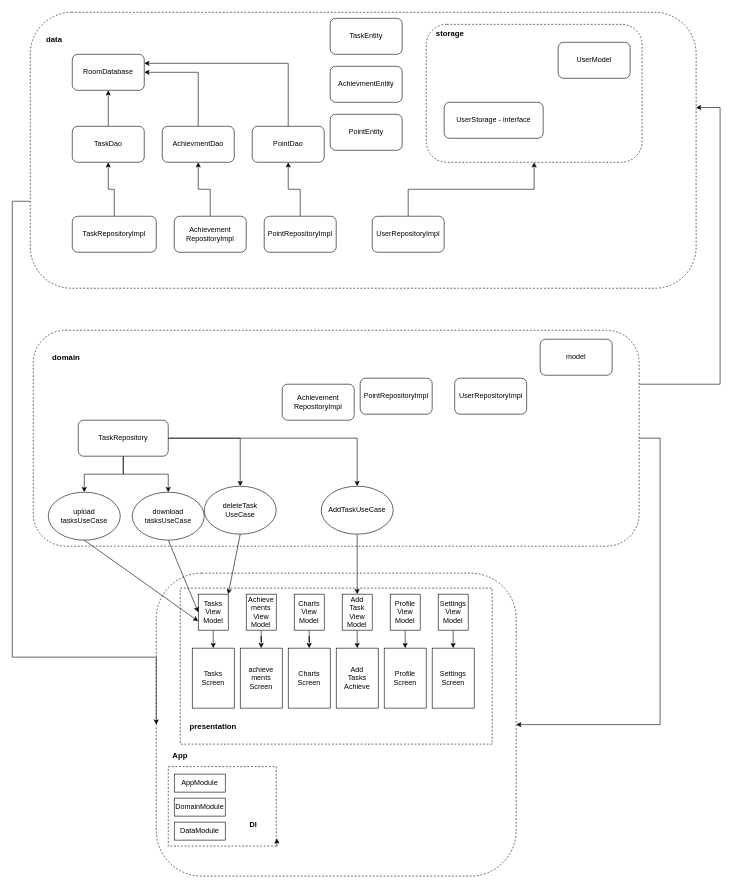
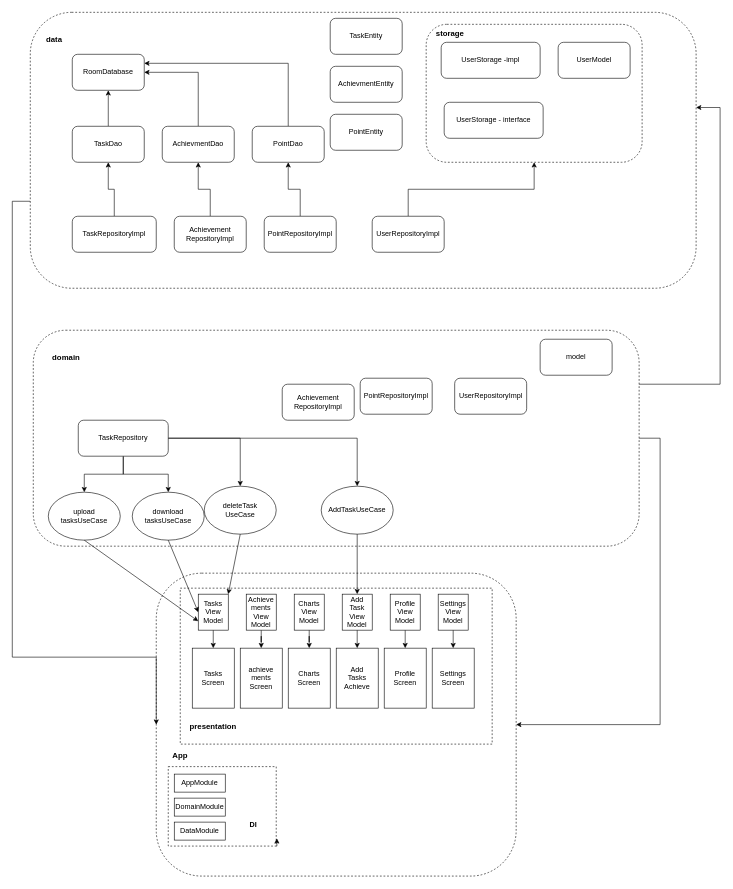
  <mxCell id="0" />
  <mxCell id="1" parent="0" />
  <mxCell id="2" value="" style="rounded=1;whiteSpace=wrap;html=1;dashed=1;" parent="1" vertex="1"><mxGeometry x="260" y="955" width="600" height="505" as="geometry" /></mxCell>
  <mxCell id="3" value="" style="rounded=0;whiteSpace=wrap;html=1;dashed=1;strokeWidth=1;perimeterSpacing=0;" parent="1" vertex="1"><mxGeometry x="300" y="980" width="520" height="260" as="geometry" /></mxCell>
  <mxCell id="4" style="edgeStyle=orthogonalEdgeStyle;rounded=0;orthogonalLoop=1;jettySize=auto;html=1;entryX=1;entryY=0.5;entryDx=0;entryDy=0;" parent="1" source="5" target="2" edge="1"><mxGeometry relative="1" as="geometry"><Array as="points"><mxPoint x="1100" y="730" /><mxPoint x="1100" y="1208" /></Array></mxGeometry></mxCell>
  <mxCell id="5" value="" style="rounded=1;whiteSpace=wrap;html=1;dashed=1;" parent="1" vertex="1"><mxGeometry x="55" y="550" width="1010" height="360" as="geometry" /></mxCell>
  <mxCell id="6" style="edgeStyle=orthogonalEdgeStyle;rounded=0;orthogonalLoop=1;jettySize=auto;html=1;entryX=0;entryY=0.5;entryDx=0;entryDy=0;" parent="1" source="7" target="2" edge="1"><mxGeometry relative="1" as="geometry"><Array as="points"><mxPoint x="20" y="335" /><mxPoint x="20" y="1095" /></Array></mxGeometry></mxCell>
  <mxCell id="7" value="" style="rounded=1;whiteSpace=wrap;html=1;dashed=1;" parent="1" vertex="1"><mxGeometry x="50" y="20" width="1110" height="460" as="geometry" /></mxCell>
  <mxCell id="8" style="edgeStyle=orthogonalEdgeStyle;rounded=0;orthogonalLoop=1;jettySize=auto;html=1;exitX=0.5;exitY=1;exitDx=0;exitDy=0;entryX=0.5;entryY=0;entryDx=0;entryDy=0;" parent="1" source="9" target="28" edge="1"><mxGeometry relative="1" as="geometry" /></mxCell>
  <mxCell id="9" value="&lt;div&gt;&lt;span style=&quot;white-space-collapse: preserve;&quot; data-src-align=&quot;0:6&quot; class=&quot;EzKURWReUAB5oZgtQNkl&quot;&gt;Tasks&lt;/span&gt;&lt;/div&gt;&lt;div&gt;View&lt;br&gt;Model&lt;/div&gt;" style="rounded=0;whiteSpace=wrap;html=1;" parent="1" vertex="1"><mxGeometry x="330" y="990" width="50" height="60" as="geometry" /></mxCell>
  <mxCell id="10" value="&lt;font style=&quot;vertical-align: inherit;&quot;&gt;&lt;font style=&quot;vertical-align: inherit;&quot;&gt;Аpp&lt;br&gt;&lt;/font&gt;&lt;/font&gt;" style="text;html=1;strokeColor=none;fillColor=none;align=center;verticalAlign=middle;whiteSpace=wrap;rounded=0;fontStyle=1;fontSize=13;" parent="1" vertex="1"><mxGeometry x="270" y="1237.5" width="60" height="40" as="geometry" /></mxCell>
  <mxCell id="11" value="domain" style="text;html=1;strokeColor=none;fillColor=none;align=center;verticalAlign=middle;whiteSpace=wrap;rounded=0;fontStyle=1;fontSize=13;" parent="1" vertex="1"><mxGeometry x="70" y="580" width="80" height="30" as="geometry" /></mxCell>
  <mxCell id="12" value="data" style="text;html=1;strokeColor=none;fillColor=none;align=center;verticalAlign=middle;whiteSpace=wrap;rounded=0;fontStyle=1;fontSize=13;" parent="1" vertex="1"><mxGeometry x="60" y="50" width="60" height="30" as="geometry" /></mxCell>
  <mxCell id="13" value="&lt;span style=&quot;white-space-collapse: preserve;&quot; data-src-align=&quot;0:8&quot; class=&quot;EzKURWReUAB5oZgtQNkl&quot;&gt;upload&lt;/span&gt;&lt;div&gt;&lt;span style=&quot;white-space-collapse: preserve;&quot; data-src-align=&quot;12:8&quot; class=&quot;EzKURWReUAB5oZgtQNkl&quot;&gt;tasksUseCase&lt;/span&gt;&lt;/div&gt;" style="ellipse;whiteSpace=wrap;html=1;" parent="1" vertex="1"><mxGeometry x="80" y="820" width="120" height="80" as="geometry" /></mxCell>
  <mxCell id="14" value="&lt;span style=&quot;white-space-collapse: preserve;&quot; data-src-align=&quot;31:4&quot; class=&quot;EzKURWReUAB5oZgtQNkl&quot;&gt;&lt;span data-src-align=&quot;0:6&quot; class=&quot;EzKURWReUAB5oZgtQNkl&quot;&gt;&lt;span data-src-align=&quot;0:7&quot; class=&quot;EzKURWReUAB5oZgtQNkl&quot;&gt;download&lt;/span&gt; tasks&lt;/span&gt;UseCase&lt;/span&gt;" style="ellipse;whiteSpace=wrap;html=1;" parent="1" vertex="1"><mxGeometry x="220" y="820" width="120" height="80" as="geometry" /></mxCell>
  <mxCell id="15" value="" style="endArrow=classic;html=1;rounded=0;exitX=0.5;exitY=1;exitDx=0;exitDy=0;entryX=0;entryY=0.75;entryDx=0;entryDy=0;" parent="1" source="13" target="9" edge="1"><mxGeometry width="50" height="50" relative="1" as="geometry"><mxPoint x="600" y="900" as="sourcePoint" /><mxPoint x="650" y="850" as="targetPoint" /></mxGeometry></mxCell>
  <mxCell id="16" value="" style="endArrow=classic;html=1;rounded=0;exitX=0.5;exitY=1;exitDx=0;exitDy=0;entryX=0;entryY=0.5;entryDx=0;entryDy=0;" parent="1" source="14" target="9" edge="1"><mxGeometry width="50" height="50" relative="1" as="geometry"><mxPoint x="600" y="900" as="sourcePoint" /><mxPoint x="650" y="850" as="targetPoint" /></mxGeometry></mxCell>
  <mxCell id="17" style="edgeStyle=orthogonalEdgeStyle;rounded=0;orthogonalLoop=1;jettySize=auto;html=1;" parent="1" source="20" target="13" edge="1"><mxGeometry relative="1" as="geometry" /></mxCell>
  <mxCell id="18" style="edgeStyle=orthogonalEdgeStyle;rounded=0;orthogonalLoop=1;jettySize=auto;html=1;" parent="1" source="20" target="14" edge="1"><mxGeometry relative="1" as="geometry" /></mxCell>
  <mxCell id="19" style="edgeStyle=orthogonalEdgeStyle;rounded=0;orthogonalLoop=1;jettySize=auto;html=1;exitX=1;exitY=0.5;exitDx=0;exitDy=0;entryX=0.5;entryY=0;entryDx=0;entryDy=0;" parent="1" source="20" target="53" edge="1"><mxGeometry relative="1" as="geometry" /></mxCell>
  <mxCell id="20" value="TaskRepository" style="rounded=1;whiteSpace=wrap;html=1;" parent="1" vertex="1"><mxGeometry x="130" y="700" width="150" height="60" as="geometry" /></mxCell>
  <mxCell id="21" value="model" style="rounded=1;whiteSpace=wrap;html=1;" parent="1" vertex="1"><mxGeometry x="900" y="565" width="120" height="60" as="geometry" /></mxCell>
  <mxCell id="22" value="" style="rounded=1;whiteSpace=wrap;html=1;dashed=1;" parent="1" vertex="1"><mxGeometry x="710" y="40" width="360" height="230" as="geometry" /></mxCell>
  <mxCell id="23" value="storage" style="text;html=1;strokeColor=none;fillColor=none;align=center;verticalAlign=middle;whiteSpace=wrap;rounded=0;fontStyle=1;fontSize=13;" parent="1" vertex="1"><mxGeometry x="720" y="40" width="60" height="30" as="geometry" /></mxCell>
  <mxCell id="24" value="UserStorage - interface" style="rounded=1;whiteSpace=wrap;html=1;" parent="1" vertex="1"><mxGeometry x="740" y="170" width="165" height="60" as="geometry" /></mxCell>
  <mxCell id="25" value="UserModel" style="rounded=1;whiteSpace=wrap;html=1;" parent="1" vertex="1"><mxGeometry x="930" y="70" width="120" height="60" as="geometry" /></mxCell>
+ <mxCell id="26" value="UserStorage -impl" style="rounded=1;whiteSpace=wrap;html=1;" parent="1" vertex="1"><mxGeometry x="735" y="70" width="165" height="60" as="geometry" /></mxCell>
  <mxCell id="27" style="edgeStyle=orthogonalEdgeStyle;rounded=0;orthogonalLoop=1;jettySize=auto;html=1;exitX=1;exitY=0.25;exitDx=0;exitDy=0;entryX=1;entryY=0.345;entryDx=0;entryDy=0;entryPerimeter=0;" parent="1" source="5" target="7" edge="1"><mxGeometry relative="1" as="geometry"><Array as="points"><mxPoint x="1200" y="640" /><mxPoint x="1200" y="179" /></Array></mxGeometry></mxCell>
  <mxCell id="28" value="&lt;div&gt;&lt;span style=&quot;white-space-collapse: preserve; background-color: initial;&quot;&gt;Tasks&lt;/span&gt;&lt;/div&gt;&lt;div&gt;Screen&lt;/div&gt;" style="rounded=0;whiteSpace=wrap;html=1;" parent="1" vertex="1"><mxGeometry x="320" y="1080" width="70" height="100" as="geometry" /></mxCell>
  <mxCell id="29" value="" style="rounded=0;whiteSpace=wrap;html=1;dashed=1;" parent="1" vertex="1"><mxGeometry x="280" y="1277.5" width="180" height="132.5" as="geometry" /></mxCell>
  <mxCell id="30" value="&lt;font style=&quot;vertical-align: inherit;&quot;&gt;&lt;font style=&quot;vertical-align: inherit;&quot;&gt;АppModule&lt;/font&gt;&lt;/font&gt;" style="rounded=0;whiteSpace=wrap;html=1;" parent="1" vertex="1"><mxGeometry x="290" y="1290" width="85" height="30" as="geometry" /></mxCell>
  <mxCell id="31" value="&lt;font style=&quot;vertical-align: inherit;&quot;&gt;&lt;font style=&quot;vertical-align: inherit;&quot;&gt;&lt;font style=&quot;vertical-align: inherit;&quot;&gt;&lt;font style=&quot;vertical-align: inherit;&quot;&gt;DomainModule&lt;/font&gt;&lt;/font&gt;&lt;/font&gt;&lt;/font&gt;" style="rounded=0;whiteSpace=wrap;html=1;" parent="1" vertex="1"><mxGeometry x="290" y="1330" width="85" height="30" as="geometry" /></mxCell>
  <mxCell id="32" value="&lt;font style=&quot;vertical-align: inherit;&quot;&gt;&lt;font style=&quot;vertical-align: inherit;&quot;&gt;&lt;font style=&quot;vertical-align: inherit;&quot;&gt;&lt;font style=&quot;vertical-align: inherit;&quot;&gt;DataModule&lt;/font&gt;&lt;/font&gt;&lt;/font&gt;&lt;/font&gt;" style="rounded=0;whiteSpace=wrap;html=1;" parent="1" vertex="1"><mxGeometry x="290" y="1370" width="85" height="30" as="geometry" /></mxCell>
  <mxCell id="33" value="&lt;b&gt;&lt;font style=&quot;vertical-align: inherit;&quot;&gt;&lt;font style=&quot;vertical-align: inherit;&quot;&gt;DI&lt;/font&gt;&lt;/font&gt;&lt;/b&gt;" style="text;html=1;strokeColor=none;fillColor=none;align=center;verticalAlign=middle;whiteSpace=wrap;rounded=0;" parent="1" vertex="1"><mxGeometry x="392.5" y="1360" width="57.5" height="30" as="geometry" /></mxCell>
  <mxCell id="34" value="&lt;font style=&quot;vertical-align: inherit;&quot;&gt;&lt;font style=&quot;vertical-align: inherit;&quot;&gt;presentation&lt;br&gt;&lt;/font&gt;&lt;/font&gt;" style="text;html=1;strokeColor=none;fillColor=none;align=center;verticalAlign=middle;whiteSpace=wrap;rounded=0;fontStyle=1;fontSize=13;" parent="1" vertex="1"><mxGeometry x="310" y="1190" width="90" height="40" as="geometry" /></mxCell>
  <mxCell id="35" style="edgeStyle=orthogonalEdgeStyle;rounded=0;orthogonalLoop=1;jettySize=auto;html=1;exitX=1;exitY=1;exitDx=0;exitDy=0;entryX=1.006;entryY=0.903;entryDx=0;entryDy=0;entryPerimeter=0;" parent="1" source="29" target="29" edge="1"><mxGeometry relative="1" as="geometry" /></mxCell>
  <mxCell id="36" style="edgeStyle=orthogonalEdgeStyle;rounded=0;orthogonalLoop=1;jettySize=auto;html=1;exitX=0.5;exitY=1;exitDx=0;exitDy=0;" parent="1" source="37" target="38" edge="1"><mxGeometry relative="1" as="geometry" /></mxCell>
  <mxCell id="37" value="&lt;div&gt;&lt;span style=&quot;white-space-collapse: preserve;&quot;&gt;Achieve&lt;/span&gt;&lt;/div&gt;&lt;div&gt;&lt;span style=&quot;white-space-collapse: preserve;&quot;&gt;ments&lt;/span&gt;&lt;br&gt;&lt;/div&gt;&lt;div&gt;View&lt;br&gt;Model&lt;/div&gt;" style="rounded=0;whiteSpace=wrap;html=1;" parent="1" vertex="1"><mxGeometry x="410" y="990" width="50" height="60" as="geometry" /></mxCell>
  <mxCell id="38" value="&lt;div&gt;&lt;span style=&quot;white-space-collapse: preserve;&quot;&gt;achieve&lt;/span&gt;&lt;/div&gt;&lt;div&gt;&lt;span style=&quot;white-space-collapse: preserve;&quot;&gt;ments&lt;/span&gt;&lt;br&gt;&lt;/div&gt;&lt;div&gt;Screen&lt;/div&gt;" style="rounded=0;whiteSpace=wrap;html=1;" parent="1" vertex="1"><mxGeometry x="400" y="1080" width="70" height="100" as="geometry" /></mxCell>
  <mxCell id="39" value="&lt;div&gt;&lt;span style=&quot;white-space-collapse: preserve;&quot; data-src-align=&quot;8:7&quot; class=&quot;EzKURWReUAB5oZgtQNkl&quot;&gt;Charts&lt;/span&gt;&lt;br&gt;&lt;/div&gt;&lt;div&gt;Screen&lt;/div&gt;" style="rounded=0;whiteSpace=wrap;html=1;" parent="1" vertex="1"><mxGeometry x="480" y="1080" width="70" height="100" as="geometry" /></mxCell>
  <mxCell id="40" value="&lt;div&gt;&lt;span style=&quot;white-space-collapse: preserve; background-color: initial;&quot;&gt;Add&lt;/span&gt;&lt;/div&gt;&lt;div&gt;&lt;span style=&quot;white-space-collapse: preserve; background-color: initial;&quot;&gt;Tasks&lt;/span&gt;&lt;/div&gt;&lt;div&gt;Achieve&lt;/div&gt;" style="rounded=0;whiteSpace=wrap;html=1;" parent="1" vertex="1"><mxGeometry x="560" y="1080" width="70" height="100" as="geometry" /></mxCell>
  <mxCell id="41" value="&lt;div&gt;&lt;span style=&quot;white-space-collapse: preserve;&quot; data-src-align=&quot;0:7&quot; class=&quot;EzKURWReUAB5oZgtQNkl&quot;&gt;Profile&lt;/span&gt;&lt;br&gt;&lt;/div&gt;&lt;div&gt;Screen&lt;/div&gt;" style="rounded=0;whiteSpace=wrap;html=1;" parent="1" vertex="1"><mxGeometry x="640" y="1080" width="70" height="100" as="geometry" /></mxCell>
  <mxCell id="42" style="edgeStyle=orthogonalEdgeStyle;rounded=0;orthogonalLoop=1;jettySize=auto;html=1;exitX=0.5;exitY=1;exitDx=0;exitDy=0;" parent="1" source="43" target="39" edge="1"><mxGeometry relative="1" as="geometry" /></mxCell>
  <mxCell id="43" value="&lt;div&gt;&lt;span style=&quot;white-space-collapse: preserve;&quot; data-src-align=&quot;8:7&quot; class=&quot;EzKURWReUAB5oZgtQNkl&quot;&gt;Charts&lt;/span&gt;&lt;br&gt;&lt;/div&gt;&lt;div&gt;View&lt;br&gt;Model&lt;/div&gt;" style="rounded=0;whiteSpace=wrap;html=1;" parent="1" vertex="1"><mxGeometry x="490" y="990" width="50" height="60" as="geometry" /></mxCell>
  <mxCell id="44" style="edgeStyle=orthogonalEdgeStyle;rounded=0;orthogonalLoop=1;jettySize=auto;html=1;exitX=0.5;exitY=1;exitDx=0;exitDy=0;entryX=0.5;entryY=0;entryDx=0;entryDy=0;" parent="1" source="45" target="40" edge="1"><mxGeometry relative="1" as="geometry" /></mxCell>
  <mxCell id="45" value="&lt;div&gt;&lt;span style=&quot;white-space-collapse: preserve;&quot; data-src-align=&quot;0:6&quot; class=&quot;EzKURWReUAB5oZgtQNkl&quot;&gt;Add&lt;/span&gt;&lt;/div&gt;&lt;div&gt;&lt;span style=&quot;white-space-collapse: preserve;&quot; data-src-align=&quot;0:6&quot; class=&quot;EzKURWReUAB5oZgtQNkl&quot;&gt;Task&lt;/span&gt;&lt;/div&gt;&lt;div&gt;View&lt;br&gt;Model&lt;/div&gt;" style="rounded=0;whiteSpace=wrap;html=1;" parent="1" vertex="1"><mxGeometry x="570" y="990" width="50" height="60" as="geometry" /></mxCell>
  <mxCell id="46" style="edgeStyle=orthogonalEdgeStyle;rounded=0;orthogonalLoop=1;jettySize=auto;html=1;exitX=0.5;exitY=1;exitDx=0;exitDy=0;entryX=0.5;entryY=0;entryDx=0;entryDy=0;" parent="1" source="47" target="41" edge="1"><mxGeometry relative="1" as="geometry" /></mxCell>
  <mxCell id="47" value="&lt;div&gt;&lt;span style=&quot;white-space-collapse: preserve;&quot; data-src-align=&quot;0:7&quot; class=&quot;EzKURWReUAB5oZgtQNkl&quot;&gt;Profile&lt;/span&gt;&lt;br&gt;&lt;/div&gt;&lt;div&gt;View&lt;br&gt;Model&lt;/div&gt;" style="rounded=0;whiteSpace=wrap;html=1;" parent="1" vertex="1"><mxGeometry x="650" y="990" width="50" height="60" as="geometry" /></mxCell>
  <mxCell id="48" value="&lt;div&gt;&lt;span style=&quot;white-space-collapse: preserve;&quot; data-src-align=&quot;0:9&quot; class=&quot;EzKURWReUAB5oZgtQNkl&quot;&gt;Settings&lt;/span&gt;&lt;br&gt;&lt;/div&gt;&lt;div&gt;Screen&lt;/div&gt;" style="rounded=0;whiteSpace=wrap;html=1;" parent="1" vertex="1"><mxGeometry x="720" y="1080" width="70" height="100" as="geometry" /></mxCell>
  <mxCell id="49" style="edgeStyle=orthogonalEdgeStyle;rounded=0;orthogonalLoop=1;jettySize=auto;html=1;exitX=0.5;exitY=1;exitDx=0;exitDy=0;entryX=0.5;entryY=0;entryDx=0;entryDy=0;" parent="1" source="50" target="48" edge="1"><mxGeometry relative="1" as="geometry" /></mxCell>
  <mxCell id="50" value="&lt;div&gt;&lt;span style=&quot;white-space-collapse: preserve;&quot; data-src-align=&quot;0:9&quot; class=&quot;EzKURWReUAB5oZgtQNkl&quot;&gt;Settings&lt;/span&gt;&lt;br&gt;&lt;/div&gt;&lt;div&gt;View&lt;br&gt;Model&lt;/div&gt;" style="rounded=0;whiteSpace=wrap;html=1;" parent="1" vertex="1"><mxGeometry x="730" y="990" width="50" height="60" as="geometry" /></mxCell>
  <mxCell id="51" value="AddTaskUseCase" style="ellipse;whiteSpace=wrap;html=1;" parent="1" vertex="1"><mxGeometry x="535" y="810" width="120" height="80" as="geometry" /></mxCell>
  <mxCell id="52" style="edgeStyle=orthogonalEdgeStyle;rounded=0;orthogonalLoop=1;jettySize=auto;html=1;exitX=1;exitY=0.5;exitDx=0;exitDy=0;entryX=0.5;entryY=0;entryDx=0;entryDy=0;" parent="1" source="20" target="51" edge="1"><mxGeometry relative="1" as="geometry" /></mxCell>
  <mxCell id="53" value="deleteTask&lt;div&gt;UseCase&lt;/div&gt;" style="ellipse;whiteSpace=wrap;html=1;" parent="1" vertex="1"><mxGeometry x="340" y="810" width="120" height="80" as="geometry" /></mxCell>
  <mxCell id="54" value="" style="endArrow=classic;html=1;rounded=0;entryX=1;entryY=0;entryDx=0;entryDy=0;exitX=0.5;exitY=1;exitDx=0;exitDy=0;" parent="1" source="53" target="9" edge="1"><mxGeometry width="50" height="50" relative="1" as="geometry"><mxPoint x="405" y="890" as="sourcePoint" /><mxPoint x="455" y="1010" as="targetPoint" /></mxGeometry></mxCell>
  <mxCell id="55" value="" style="endArrow=classic;html=1;rounded=0;exitX=0.5;exitY=1;exitDx=0;exitDy=0;entryX=0.5;entryY=0;entryDx=0;entryDy=0;" parent="1" source="51" target="45" edge="1"><mxGeometry width="50" height="50" relative="1" as="geometry"><mxPoint x="590" y="890" as="sourcePoint" /><mxPoint x="640" y="1010" as="targetPoint" /></mxGeometry></mxCell>
  <mxCell id="56" style="edgeStyle=orthogonalEdgeStyle;rounded=0;orthogonalLoop=1;jettySize=auto;html=1;exitX=0.5;exitY=0;exitDx=0;exitDy=0;" edge="1" parent="1" source="57" target="66"><mxGeometry relative="1" as="geometry" /></mxCell>
  <mxCell id="57" value="TaskRepositoryImpl" style="rounded=1;whiteSpace=wrap;html=1;" vertex="1" parent="1"><mxGeometry x="120" y="360" width="140" height="60" as="geometry" /></mxCell>
  <mxCell id="58" style="edgeStyle=orthogonalEdgeStyle;rounded=0;orthogonalLoop=1;jettySize=auto;html=1;" edge="1" parent="1" source="59" target="68"><mxGeometry relative="1" as="geometry" /></mxCell>
  <mxCell id="59" value="&lt;div&gt;Achievement&lt;/div&gt;&lt;div&gt;R&lt;span style=&quot;background-color: initial;&quot;&gt;epositoryImpl&lt;/span&gt;&lt;/div&gt;" style="rounded=1;whiteSpace=wrap;html=1;" vertex="1" parent="1"><mxGeometry x="290" y="360" width="120" height="60" as="geometry" /></mxCell>
  <mxCell id="60" style="edgeStyle=orthogonalEdgeStyle;rounded=0;orthogonalLoop=1;jettySize=auto;html=1;exitX=0.5;exitY=0;exitDx=0;exitDy=0;" edge="1" parent="1" source="61" target="70"><mxGeometry relative="1" as="geometry" /></mxCell>
  <mxCell id="61" value="PointRepositoryImpl" style="rounded=1;whiteSpace=wrap;html=1;" vertex="1" parent="1"><mxGeometry x="440" y="360" width="120" height="60" as="geometry" /></mxCell>
  <mxCell id="62" style="edgeStyle=orthogonalEdgeStyle;rounded=0;orthogonalLoop=1;jettySize=auto;html=1;exitX=0.5;exitY=0;exitDx=0;exitDy=0;" edge="1" parent="1" source="63" target="22"><mxGeometry relative="1" as="geometry" /></mxCell>
  <mxCell id="63" value="UserRepositoryImpl" style="rounded=1;whiteSpace=wrap;html=1;" vertex="1" parent="1"><mxGeometry x="620" y="360" width="120" height="60" as="geometry" /></mxCell>
  <mxCell id="64" value="RoomDatabase" style="rounded=1;whiteSpace=wrap;html=1;" vertex="1" parent="1"><mxGeometry x="120" y="90" width="120" height="60" as="geometry" /></mxCell>
  <mxCell id="65" style="edgeStyle=orthogonalEdgeStyle;rounded=0;orthogonalLoop=1;jettySize=auto;html=1;exitX=0.5;exitY=0;exitDx=0;exitDy=0;" edge="1" parent="1" source="66" target="64"><mxGeometry relative="1" as="geometry" /></mxCell>
  <mxCell id="66" value="TaskDao" style="rounded=1;whiteSpace=wrap;html=1;" vertex="1" parent="1"><mxGeometry x="120" y="210" width="120" height="60" as="geometry" /></mxCell>
  <mxCell id="67" style="edgeStyle=orthogonalEdgeStyle;rounded=0;orthogonalLoop=1;jettySize=auto;html=1;exitX=0.5;exitY=0;exitDx=0;exitDy=0;entryX=1;entryY=0.5;entryDx=0;entryDy=0;" edge="1" parent="1" source="68" target="64"><mxGeometry relative="1" as="geometry" /></mxCell>
  <mxCell id="68" value="AchievmentDao" style="rounded=1;whiteSpace=wrap;html=1;" vertex="1" parent="1"><mxGeometry x="270" y="210" width="120" height="60" as="geometry" /></mxCell>
  <mxCell id="69" style="edgeStyle=orthogonalEdgeStyle;rounded=0;orthogonalLoop=1;jettySize=auto;html=1;exitX=0.5;exitY=0;exitDx=0;exitDy=0;entryX=1;entryY=0.25;entryDx=0;entryDy=0;" edge="1" parent="1" source="70" target="64"><mxGeometry relative="1" as="geometry" /></mxCell>
  <mxCell id="70" value="PointDao" style="rounded=1;whiteSpace=wrap;html=1;" vertex="1" parent="1"><mxGeometry x="420" y="210" width="120" height="60" as="geometry" /></mxCell>
  <mxCell id="71" value="TaskEntity" style="rounded=1;whiteSpace=wrap;html=1;" vertex="1" parent="1"><mxGeometry x="550" y="30" width="120" height="60" as="geometry" /></mxCell>
  <mxCell id="72" value="AchievmentEntity" style="rounded=1;whiteSpace=wrap;html=1;" vertex="1" parent="1"><mxGeometry x="550" y="110" width="120" height="60" as="geometry" /></mxCell>
  <mxCell id="73" value="PointEntity" style="rounded=1;whiteSpace=wrap;html=1;" vertex="1" parent="1"><mxGeometry x="550" y="190" width="120" height="60" as="geometry" /></mxCell>
  <mxCell id="74" value="&lt;div&gt;Achievement&lt;/div&gt;&lt;div&gt;R&lt;span style=&quot;background-color: initial;&quot;&gt;epositoryImpl&lt;/span&gt;&lt;/div&gt;" style="rounded=1;whiteSpace=wrap;html=1;" vertex="1" parent="1"><mxGeometry x="470" y="640" width="120" height="60" as="geometry" /></mxCell>
  <mxCell id="75" value="PointRepositoryImpl" style="rounded=1;whiteSpace=wrap;html=1;" vertex="1" parent="1"><mxGeometry x="600" y="630" width="120" height="60" as="geometry" /></mxCell>
  <mxCell id="76" value="UserRepositoryImpl" style="rounded=1;whiteSpace=wrap;html=1;" vertex="1" parent="1"><mxGeometry x="757.5" y="630" width="120" height="60" as="geometry" /></mxCell>
